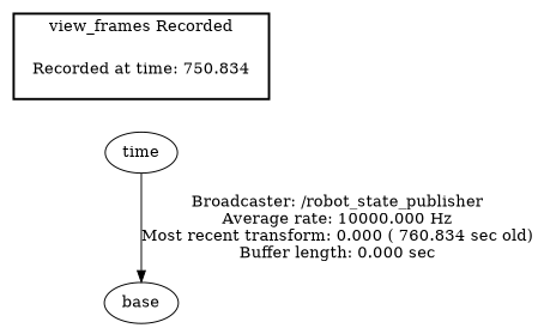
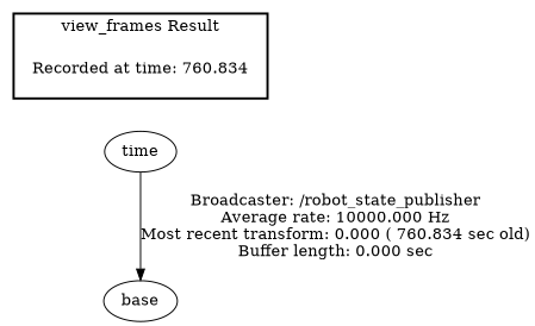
  digraph {
-   "Recorded at time: 760.834" [shape=plaintext label="Recorded at time: 750.834"]
+   "Recorded at time: 760.834" [shape=plaintext]
    n2 [label=time]
    base
    subgraph cluster_1 {
      color=black
-     label="view_frames Recorded"
+     label="view_frames Result"
      style=bold
      "Recorded at time: 760.834"
    }
    "Recorded at time: 760.834" -> n2 [style=invis]
    n2 -> base [label="Broadcaster: /robot_state_publisher\nAverage rate: 10000.000 Hz\nMost recent transform: 0.000 ( 760.834 sec old)\nBuffer length: 0.000 sec\n"]
  }
